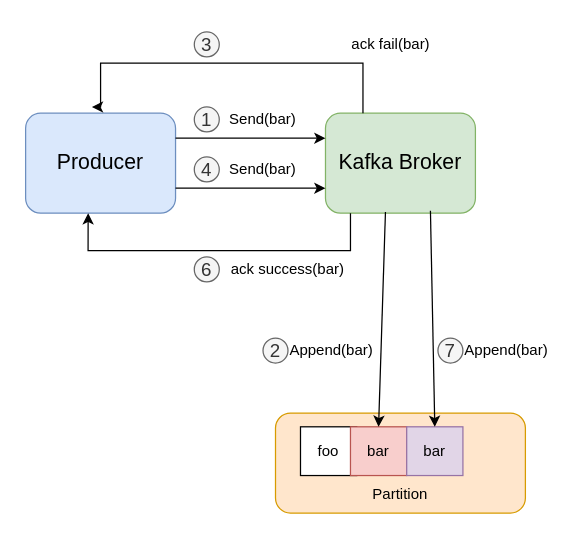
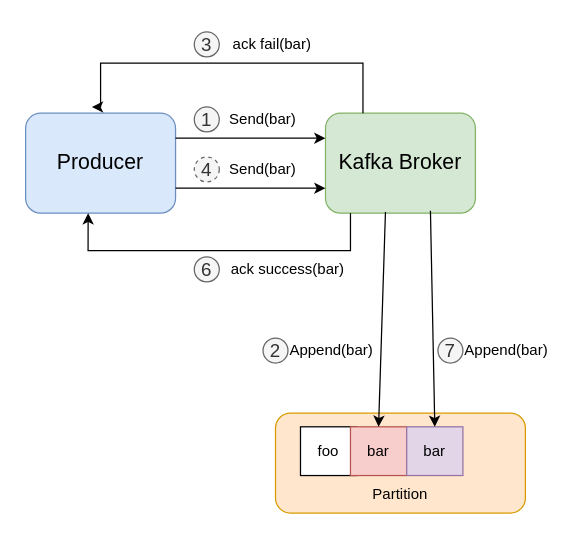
  <mxCell id="0" />
  <mxCell id="1" parent="0" />
  <mxCell id="2" value="&lt;font style=&quot;font-size: 17px;&quot;&gt;Producer&lt;/font&gt;" style="rounded=1;whiteSpace=wrap;html=1;fillColor=#dae8fc;strokeColor=#6c8ebf;" vertex="1" parent="1"><mxGeometry x="20" y="90" width="120" height="80" as="geometry" /></mxCell>
  <mxCell id="3" value="&lt;span style=&quot;font-size: 17px;&quot;&gt;Kafka Broker&lt;/span&gt;" style="rounded=1;whiteSpace=wrap;html=1;fillColor=#d5e8d4;strokeColor=#82b366;" vertex="1" parent="1"><mxGeometry x="260" y="90" width="120" height="80" as="geometry" /></mxCell>
  <mxCell id="4" value="" style="group" vertex="1" connectable="0" parent="1"><mxGeometry x="220" y="330" width="200" height="80" as="geometry" /></mxCell>
  <mxCell id="5" value="" style="rounded=1;whiteSpace=wrap;html=1;fillColor=#ffe6cc;strokeColor=#d79b00;" vertex="1" parent="4"><mxGeometry width="200" height="80" as="geometry" /></mxCell>
  <mxCell id="6" value="foo" style="rounded=0;whiteSpace=wrap;html=1;" vertex="1" parent="4"><mxGeometry x="20" y="11" width="45" height="39" as="geometry" /></mxCell>
  <mxCell id="7" value="Partition" style="text;html=1;strokeColor=none;fillColor=none;align=center;verticalAlign=middle;whiteSpace=wrap;rounded=0;" vertex="1" parent="4"><mxGeometry x="70" y="50" width="60" height="30" as="geometry" /></mxCell>
  <mxCell id="8" value="bar" style="rounded=0;whiteSpace=wrap;html=1;fillColor=#f8cecc;strokeColor=#b85450;" vertex="1" parent="4"><mxGeometry x="60" y="11" width="45" height="39" as="geometry" /></mxCell>
  <mxCell id="9" value="bar" style="rounded=0;whiteSpace=wrap;html=1;fillColor=#e1d5e7;strokeColor=#9673a6;" vertex="1" parent="4"><mxGeometry x="105" y="11" width="45" height="39" as="geometry" /></mxCell>
  <mxCell id="10" value="" style="endArrow=classic;html=1;rounded=0;exitX=1;exitY=0.25;exitDx=0;exitDy=0;entryX=0;entryY=0.25;entryDx=0;entryDy=0;" edge="1" parent="1" source="2" target="3"><mxGeometry width="50" height="50" relative="1" as="geometry"><mxPoint x="100" y="310" as="sourcePoint" /><mxPoint x="150" y="260" as="targetPoint" /></mxGeometry></mxCell>
  <mxCell id="11" value="" style="endArrow=classic;html=1;rounded=0;exitX=1;exitY=0.25;exitDx=0;exitDy=0;entryX=0;entryY=0.25;entryDx=0;entryDy=0;" edge="1" parent="1"><mxGeometry width="50" height="50" relative="1" as="geometry"><mxPoint x="140" y="150" as="sourcePoint" /><mxPoint x="260" y="150" as="targetPoint" /></mxGeometry></mxCell>
  <mxCell id="12" value="Send(bar)" style="text;html=1;strokeColor=none;fillColor=none;align=center;verticalAlign=middle;whiteSpace=wrap;rounded=0;" vertex="1" parent="1"><mxGeometry x="180" y="80" width="60" height="30" as="geometry" /></mxCell>
  <mxCell id="13" value="&lt;font style=&quot;font-size: 15px;&quot;&gt;1&lt;/font&gt;" style="ellipse;whiteSpace=wrap;html=1;aspect=fixed;fillColor=#f5f5f5;fontColor=#333333;strokeColor=#666666;" vertex="1" parent="1"><mxGeometry x="155" y="85" width="20" height="20" as="geometry" /></mxCell>
  <mxCell id="14" value="Send(bar)" style="text;html=1;strokeColor=none;fillColor=none;align=center;verticalAlign=middle;whiteSpace=wrap;rounded=0;" vertex="1" parent="1"><mxGeometry x="180" y="120" width="60" height="30" as="geometry" /></mxCell>
- <mxCell id="15" value="&lt;font style=&quot;font-size: 15px;&quot;&gt;4&lt;/font&gt;" style="ellipse;whiteSpace=wrap;html=1;aspect=fixed;fillColor=#f5f5f5;fontColor=#333333;strokeColor=#666666;" vertex="1" parent="1"><mxGeometry x="155" y="125" width="20" height="20" as="geometry" /></mxCell>
+ <mxCell id="15" value="&lt;font style=&quot;font-size: 15px;&quot;&gt;4&lt;/font&gt;" style="ellipse;whiteSpace=wrap;html=1;aspect=fixed;fillColor=#f5f5f5;fontColor=#333333;strokeColor=#666666;dashed=1;" vertex="1" parent="1"><mxGeometry x="155" y="125" width="20" height="20" as="geometry" /></mxCell>
  <mxCell id="16" value="" style="endArrow=classic;html=1;rounded=0;exitX=0.4;exitY=0.988;exitDx=0;exitDy=0;exitPerimeter=0;entryX=0.5;entryY=0;entryDx=0;entryDy=0;" edge="1" parent="1" source="3" target="8"><mxGeometry width="50" height="50" relative="1" as="geometry"><mxPoint x="150" y="500" as="sourcePoint" /><mxPoint x="200" y="450" as="targetPoint" /></mxGeometry></mxCell>
  <mxCell id="17" value="" style="endArrow=classic;html=1;rounded=0;exitX=0.7;exitY=0.975;exitDx=0;exitDy=0;exitPerimeter=0;entryX=0.5;entryY=0;entryDx=0;entryDy=0;" edge="1" parent="1" source="3" target="9"><mxGeometry width="50" height="50" relative="1" as="geometry"><mxPoint x="318" y="179" as="sourcePoint" /><mxPoint x="313" y="351" as="targetPoint" /></mxGeometry></mxCell>
  <mxCell id="18" value="Append(bar)" style="text;html=1;strokeColor=none;fillColor=none;align=center;verticalAlign=middle;whiteSpace=wrap;rounded=0;" vertex="1" parent="1"><mxGeometry x="235" y="265" width="60" height="30" as="geometry" /></mxCell>
  <mxCell id="19" value="&lt;font style=&quot;font-size: 15px;&quot;&gt;2&lt;/font&gt;" style="ellipse;whiteSpace=wrap;html=1;aspect=fixed;fillColor=#f5f5f5;fontColor=#333333;strokeColor=#666666;" vertex="1" parent="1"><mxGeometry x="210" y="270" width="20" height="20" as="geometry" /></mxCell>
  <mxCell id="20" value="Append(bar)" style="text;html=1;strokeColor=none;fillColor=none;align=center;verticalAlign=middle;whiteSpace=wrap;rounded=0;" vertex="1" parent="1"><mxGeometry x="375" y="265" width="60" height="30" as="geometry" /></mxCell>
  <mxCell id="21" value="&lt;font style=&quot;font-size: 15px;&quot;&gt;7&lt;/font&gt;" style="ellipse;whiteSpace=wrap;html=1;aspect=fixed;fillColor=#f5f5f5;fontColor=#333333;strokeColor=#666666;" vertex="1" parent="1"><mxGeometry x="350" y="270" width="20" height="20" as="geometry" /></mxCell>
  <mxCell id="22" value="" style="endArrow=classic;html=1;rounded=0;entryX=0.417;entryY=1;entryDx=0;entryDy=0;entryPerimeter=0;edgeStyle=orthogonalEdgeStyle;" edge="1" parent="1" target="2"><mxGeometry width="50" height="50" relative="1" as="geometry"><mxPoint x="280" y="170" as="sourcePoint" /><mxPoint x="200" y="450" as="targetPoint" /><Array as="points"><mxPoint x="280" y="200" /><mxPoint x="70" y="200" /></Array></mxGeometry></mxCell>
  <mxCell id="23" value="ack success(bar)" style="text;html=1;strokeColor=none;fillColor=none;align=center;verticalAlign=middle;whiteSpace=wrap;rounded=0;" vertex="1" parent="1"><mxGeometry x="180" y="200" width="100" height="30" as="geometry" /></mxCell>
  <mxCell id="24" value="&lt;font style=&quot;font-size: 15px;&quot;&gt;6&lt;/font&gt;" style="ellipse;whiteSpace=wrap;html=1;aspect=fixed;fillColor=#f5f5f5;fontColor=#333333;strokeColor=#666666;" vertex="1" parent="1"><mxGeometry x="155" y="205" width="20" height="20" as="geometry" /></mxCell>
- <mxCell id="25" value="ack fail(bar)" style="text;html=1;strokeColor=none;fillColor=none;align=center;verticalAlign=middle;whiteSpace=wrap;rounded=0;" vertex="1" parent="1"><mxGeometry x="275" y="20" width="75" height="30" as="geometry" /></mxCell>
+ <mxCell id="25" value="ack fail(bar)" style="text;html=1;strokeColor=none;fillColor=none;align=center;verticalAlign=middle;whiteSpace=wrap;rounded=0;" vertex="1" parent="1"><mxGeometry x="180" y="20" width="75" height="30" as="geometry" /></mxCell>
  <mxCell id="26" value="&lt;font style=&quot;font-size: 15px;&quot;&gt;3&lt;/font&gt;" style="ellipse;whiteSpace=wrap;html=1;aspect=fixed;fillColor=#f5f5f5;fontColor=#333333;strokeColor=#666666;" vertex="1" parent="1"><mxGeometry x="155" y="25" width="20" height="20" as="geometry" /></mxCell>
  <mxCell id="27" value="" style="endArrow=classic;html=1;rounded=0;entryX=0.442;entryY=-0.062;entryDx=0;entryDy=0;entryPerimeter=0;edgeStyle=orthogonalEdgeStyle;exitX=0.25;exitY=0;exitDx=0;exitDy=0;" edge="1" parent="1" source="3" target="2"><mxGeometry width="50" height="50" relative="1" as="geometry"><mxPoint x="290" y="180" as="sourcePoint" /><mxPoint x="80" y="180" as="targetPoint" /><Array as="points"><mxPoint x="290" y="50" /><mxPoint x="80" y="50" /><mxPoint x="80" y="85" /></Array></mxGeometry></mxCell>
